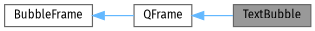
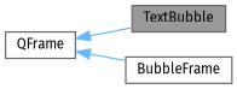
  digraph {
    fontname="Fira Sans"
    rankdir=LR
    node [color=gray40 fillcolor=white fontname="Fira Sans" fontsize=10 shape=box style=filled]
    edge [color=steelblue1 dir=back fontname="Fira Sans" fontsize=10 labelfontname=Helvetica labelfontsize=10 style=solid]
    n1 [fillcolor=grey60 fontcolor=black height=0.2 label=TextBubble width=0.4]
    n2 [height=0.2 label=BubbleFrame width=0.4]
    n3 [height=0.2 label=QFrame width=0.4]
    n3 -> n1
-   n2 -> n3
+   n3 -> n2
  }
